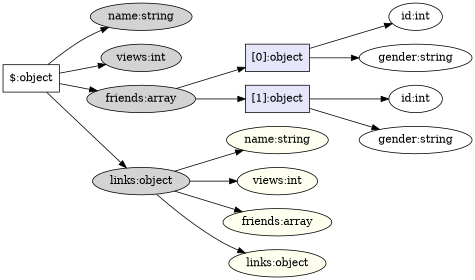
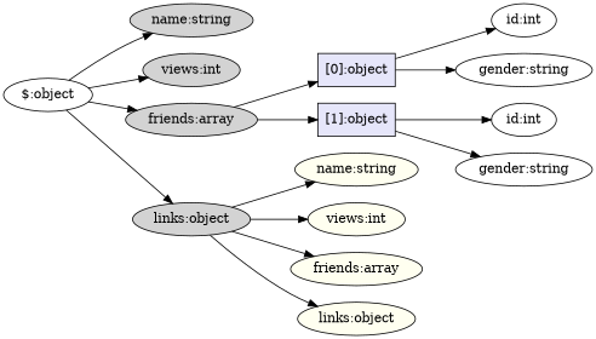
  digraph {
    rankdir=LR
    node [style=filled]
-   n1 [label="$:object" shape=box style=""]
+   n1 [label="$:object" style=""]
    n2 [label="name:string"]
    n3 [label="views:int"]
    n4 [label="friends:array"]
    n5 [label="links:object"]
    n6 [fillcolor=lavender label="[0]:object" shape=box]
    n7 [fillcolor=lavender label="[1]:object" shape=box]
    n8 [fillcolor=ivory label="name:string"]
    n9 [fillcolor=ivory label="views:int"]
    n10 [fillcolor=ivory label="friends:array"]
    n11 [fillcolor=ivory label="links:object"]
    n12 [label="id:int" style=""]
    n13 [label="gender:string" style=""]
    n14 [label="id:int" style=""]
    n15 [label="gender:string" style=""]
    n1 -> n2
    n1 -> n3
    n1 -> n4
    n1 -> n5
    n4 -> n6
    n4 -> n7
    n5 -> n8
    n5 -> n9
    n5 -> n10
    n5 -> n11
    n6 -> n12
    n6 -> n13
    n7 -> n14
    n7 -> n15
  }
